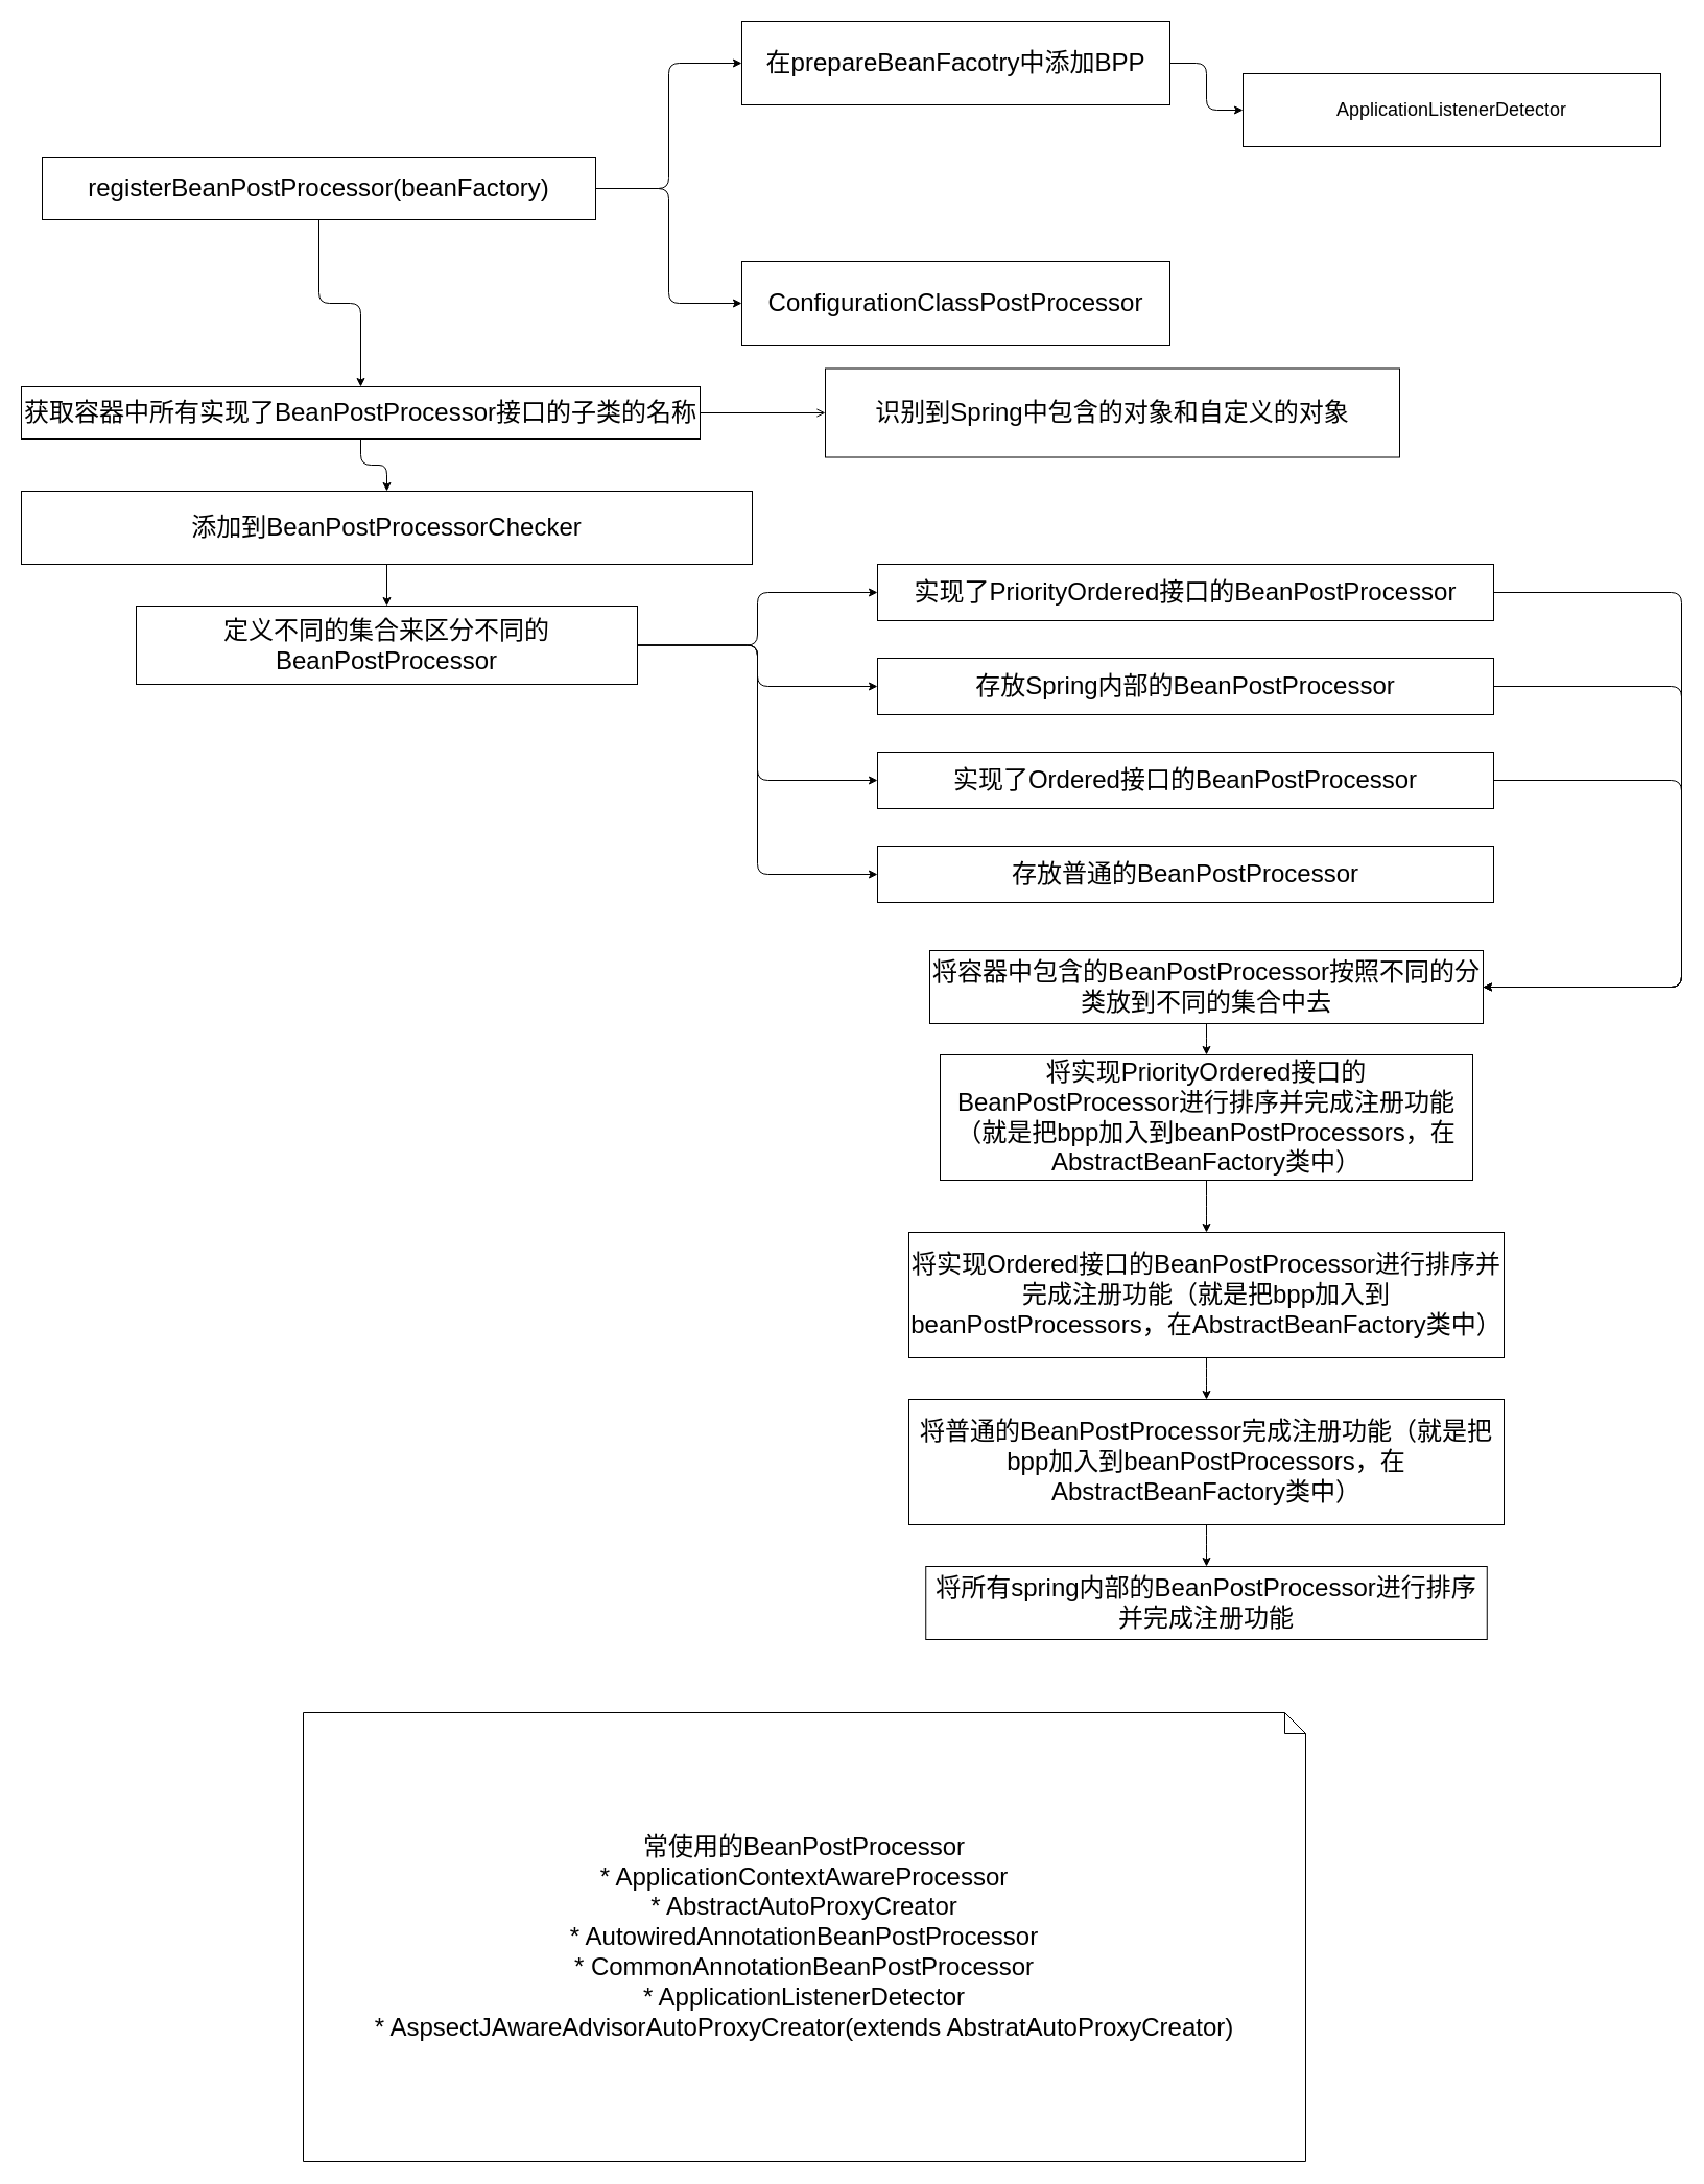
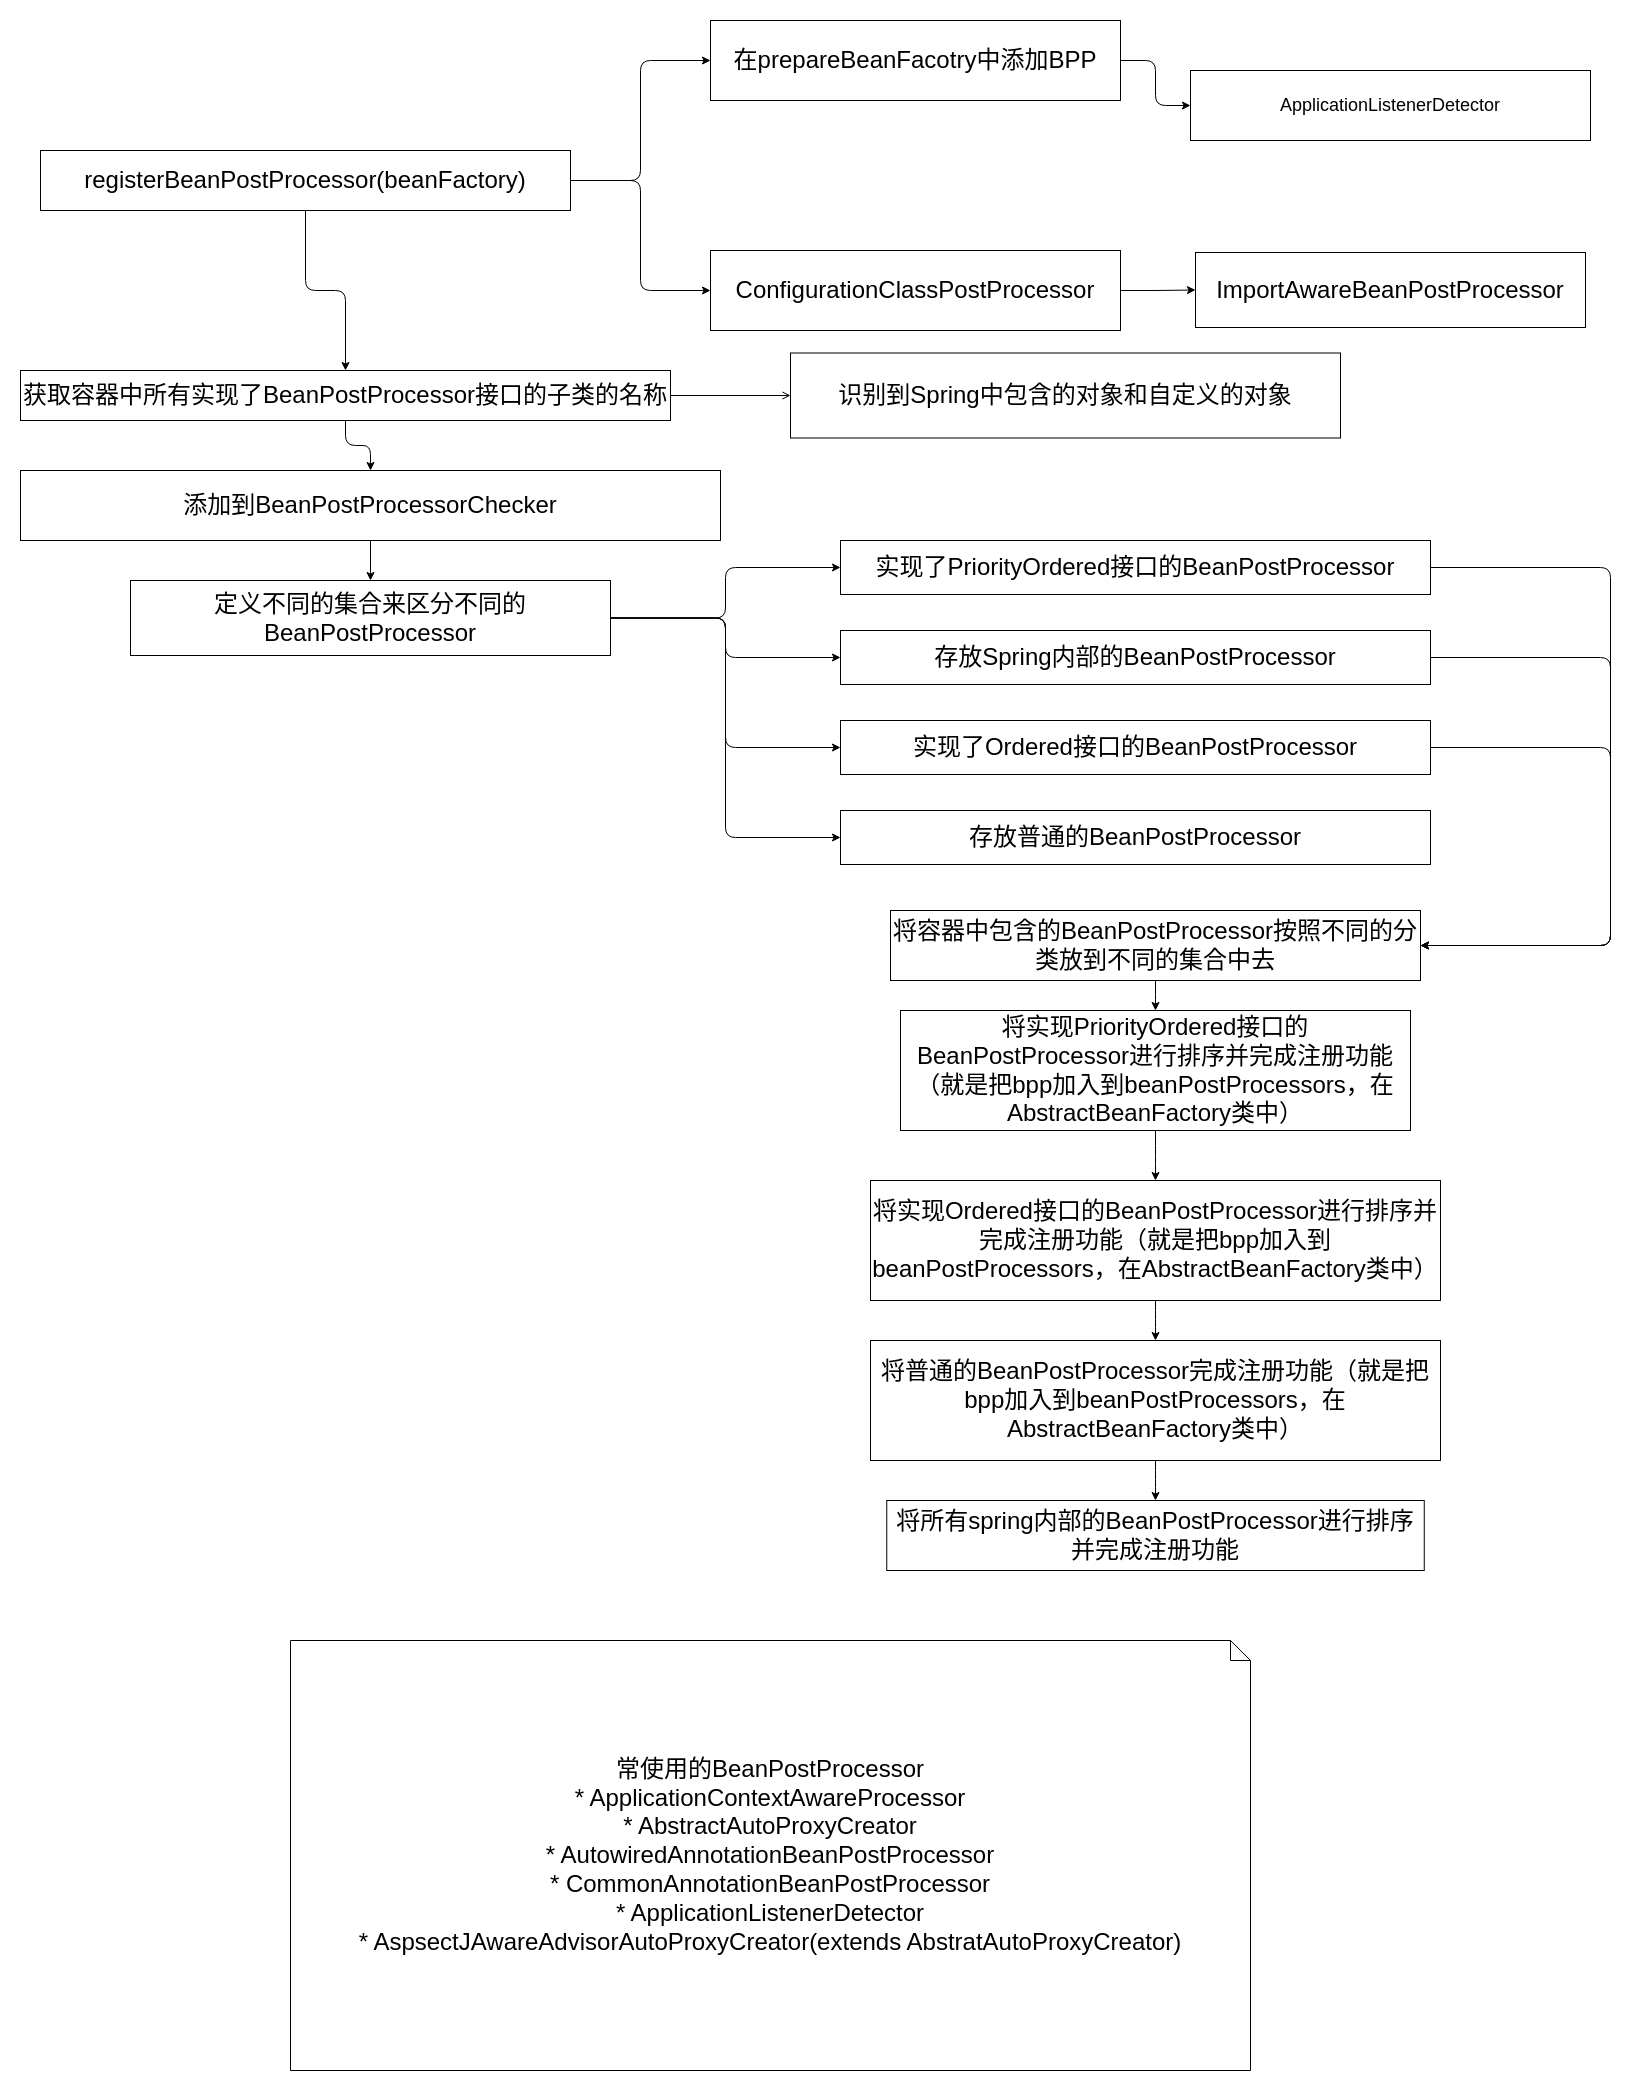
  <mxCell id="0" />
  <mxCell id="1" parent="0" />
  <mxCell id="2" style="edgeStyle=orthogonalEdgeStyle;html=1;exitX=1;exitY=0.5;exitDx=0;exitDy=0;entryX=0;entryY=0.5;entryDx=0;entryDy=0;fontSize=24;" parent="1" source="5" target="7" edge="1"><mxGeometry relative="1" as="geometry" /></mxCell>
  <mxCell id="3" style="edgeStyle=orthogonalEdgeStyle;html=1;exitX=1;exitY=0.5;exitDx=0;exitDy=0;entryX=0;entryY=0.5;entryDx=0;entryDy=0;fontSize=18;" parent="1" source="5" target="10" edge="1"><mxGeometry relative="1" as="geometry" /></mxCell>
  <mxCell id="4" style="edgeStyle=orthogonalEdgeStyle;html=1;exitX=0.5;exitY=1;exitDx=0;exitDy=0;entryX=0.5;entryY=0;entryDx=0;entryDy=0;fontSize=24;" parent="1" source="5" target="14" edge="1"><mxGeometry relative="1" as="geometry" /></mxCell>
  <mxCell id="5" value="&lt;font style=&quot;font-size: 24px&quot;&gt;registerBeanPostProcessor(beanFactory)&lt;/font&gt;" style="whiteSpace=wrap;html=1;" parent="1" vertex="1"><mxGeometry x="40" y="150" width="530" height="60" as="geometry" /></mxCell>
  <mxCell id="6" style="edgeStyle=orthogonalEdgeStyle;html=1;exitX=1;exitY=0.5;exitDx=0;exitDy=0;fontSize=18;" parent="1" source="7" target="8" edge="1"><mxGeometry relative="1" as="geometry" /></mxCell>
  <mxCell id="7" value="&lt;font style=&quot;font-size: 24px&quot;&gt;在prepareBeanFacotry中添加BPP&lt;/font&gt;" style="whiteSpace=wrap;html=1;" parent="1" vertex="1"><mxGeometry x="710" y="20" width="410" height="80" as="geometry" /></mxCell>
  <mxCell id="8" value="ApplicationListenerDetector" style="whiteSpace=wrap;html=1;fontSize=18;" parent="1" vertex="1"><mxGeometry x="1190" y="70" width="400" height="70" as="geometry" /></mxCell>
+ <mxCell id="9" value="" style="edgeStyle=orthogonalEdgeStyle;html=1;fontSize=18;" parent="1" source="10" target="11" edge="1"><mxGeometry relative="1" as="geometry" /></mxCell>
  <mxCell id="10" value="&lt;span style=&quot;font-size: 24px&quot;&gt;ConfigurationClassPostProcessor&lt;/span&gt;" style="whiteSpace=wrap;html=1;" parent="1" vertex="1"><mxGeometry x="710" y="250" width="410" height="80" as="geometry" /></mxCell>
+ <mxCell id="11" value="&lt;font style=&quot;font-size: 24px&quot;&gt;ImportAwareBeanPostProcessor&lt;/font&gt;" style="whiteSpace=wrap;html=1;" parent="1" vertex="1"><mxGeometry x="1195" y="252" width="390" height="75" as="geometry" /></mxCell>
  <mxCell id="12" value="" style="edgeStyle=orthogonalEdgeStyle;html=1;fontSize=24;" parent="1" source="14" target="16" edge="1"><mxGeometry relative="1" as="geometry" /></mxCell>
  <mxCell id="13" style="edgeStyle=orthogonalEdgeStyle;html=1;exitX=1;exitY=0.5;exitDx=0;exitDy=0;entryX=0;entryY=0.5;entryDx=0;entryDy=0;fontSize=24;endArrow=open;" parent="1" source="14" target="17" edge="1"><mxGeometry relative="1" as="geometry" /></mxCell>
  <mxCell id="14" value="&lt;font style=&quot;font-size: 24px&quot;&gt;获取容器中所有实现了BeanPostProcessor接口的子类的名称&lt;/font&gt;" style="whiteSpace=wrap;html=1;" parent="1" vertex="1"><mxGeometry x="20" y="370" width="650" height="50" as="geometry" /></mxCell>
  <mxCell id="15" value="" style="edgeStyle=orthogonalEdgeStyle;html=1;fontSize=24;" parent="1" source="16" target="22" edge="1"><mxGeometry relative="1" as="geometry" /></mxCell>
  <mxCell id="16" value="&lt;font style=&quot;font-size: 24px&quot;&gt;添加到BeanPostProcessorChecker&lt;/font&gt;" style="whiteSpace=wrap;html=1;" parent="1" vertex="1"><mxGeometry x="20" y="470" width="700" height="70" as="geometry" /></mxCell>
  <mxCell id="17" value="&lt;span&gt;识别到Spring中包含的对象和自定义的对象&lt;/span&gt;" style="whiteSpace=wrap;html=1;fontSize=24;" parent="1" vertex="1"><mxGeometry x="790" y="352.5" width="550" height="85" as="geometry" /></mxCell>
  <mxCell id="18" value="" style="edgeStyle=orthogonalEdgeStyle;html=1;fontSize=24;" parent="1" source="22" target="24" edge="1"><mxGeometry relative="1" as="geometry" /></mxCell>
  <mxCell id="19" style="edgeStyle=orthogonalEdgeStyle;html=1;exitX=1;exitY=0.5;exitDx=0;exitDy=0;entryX=0;entryY=0.5;entryDx=0;entryDy=0;fontSize=24;" parent="1" source="22" target="26" edge="1"><mxGeometry relative="1" as="geometry" /></mxCell>
  <mxCell id="20" style="edgeStyle=orthogonalEdgeStyle;html=1;exitX=1;exitY=0.5;exitDx=0;exitDy=0;entryX=0;entryY=0.5;entryDx=0;entryDy=0;fontSize=24;" parent="1" source="22" target="28" edge="1"><mxGeometry relative="1" as="geometry" /></mxCell>
  <mxCell id="21" style="edgeStyle=orthogonalEdgeStyle;html=1;exitX=1;exitY=0.5;exitDx=0;exitDy=0;entryX=0;entryY=0.5;entryDx=0;entryDy=0;fontSize=24;" parent="1" source="22" target="29" edge="1"><mxGeometry relative="1" as="geometry" /></mxCell>
  <mxCell id="22" value="&lt;font style=&quot;font-size: 24px&quot;&gt;定义不同的集合来区分不同的BeanPostProcessor&lt;/font&gt;" style="whiteSpace=wrap;html=1;" parent="1" vertex="1"><mxGeometry x="130" y="580" width="480" height="75" as="geometry" /></mxCell>
  <mxCell id="23" style="edgeStyle=elbowEdgeStyle;html=1;exitX=1;exitY=0.5;exitDx=0;exitDy=0;fontSize=24;" parent="1" source="24" target="31" edge="1"><mxGeometry relative="1" as="geometry"><Array as="points"><mxPoint x="1610" y="710" /></Array></mxGeometry></mxCell>
  <mxCell id="24" value="&lt;font style=&quot;font-size: 24px&quot;&gt;实现了PriorityOrdered接口的BeanPostProcessor&lt;/font&gt;" style="whiteSpace=wrap;html=1;" parent="1" vertex="1"><mxGeometry x="840" y="540" width="590" height="54" as="geometry" /></mxCell>
  <mxCell id="25" style="edgeStyle=elbowEdgeStyle;html=1;exitX=1;exitY=0.5;exitDx=0;exitDy=0;fontSize=24;" parent="1" source="26" target="31" edge="1"><mxGeometry relative="1" as="geometry"><Array as="points"><mxPoint x="1610" y="720" /></Array></mxGeometry></mxCell>
  <mxCell id="26" value="&lt;span style=&quot;font-size: 24px&quot;&gt;存放Spring内部的BeanPostProcessor&lt;/span&gt;" style="whiteSpace=wrap;html=1;" parent="1" vertex="1"><mxGeometry x="840" y="630" width="590" height="54" as="geometry" /></mxCell>
  <mxCell id="27" style="edgeStyle=elbowEdgeStyle;html=1;exitX=1;exitY=0.5;exitDx=0;exitDy=0;fontSize=24;" parent="1" source="28" target="31" edge="1"><mxGeometry relative="1" as="geometry"><Array as="points"><mxPoint x="1610" y="820" /></Array></mxGeometry></mxCell>
  <mxCell id="28" value="&lt;font style=&quot;font-size: 24px&quot;&gt;实现了Ordered接口的BeanPostProcessor&lt;/font&gt;" style="whiteSpace=wrap;html=1;" parent="1" vertex="1"><mxGeometry x="840" y="720" width="590" height="54" as="geometry" /></mxCell>
  <mxCell id="29" value="&lt;span style=&quot;font-size: 24px&quot;&gt;存放普通的BeanPostProcessor&lt;/span&gt;" style="whiteSpace=wrap;html=1;" parent="1" vertex="1"><mxGeometry x="840" y="810" width="590" height="54" as="geometry" /></mxCell>
  <mxCell id="30" value="" style="edgeStyle=elbowEdgeStyle;html=1;fontSize=24;" parent="1" source="31" target="33" edge="1"><mxGeometry relative="1" as="geometry" /></mxCell>
  <mxCell id="31" value="&lt;font style=&quot;font-size: 24px&quot;&gt;将容器中包含的BeanPostProcessor按照不同的分类放到不同的集合中去&lt;/font&gt;" style="whiteSpace=wrap;html=1;" parent="1" vertex="1"><mxGeometry x="890" y="910" width="530" height="70" as="geometry" /></mxCell>
  <mxCell id="32" value="" style="edgeStyle=elbowEdgeStyle;html=1;fontSize=24;" parent="1" source="33" target="35" edge="1"><mxGeometry relative="1" as="geometry" /></mxCell>
  <mxCell id="33" value="&lt;font style=&quot;font-size: 24px&quot;&gt;将实现PriorityOrdered接口的BeanPostProcessor进行排序并完成注册功能（就是把bpp加入到beanPostProcessors，在AbstractBeanFactory类中）&lt;/font&gt;" style="whiteSpace=wrap;html=1;" parent="1" vertex="1"><mxGeometry x="900" y="1010" width="510" height="120" as="geometry" /></mxCell>
  <mxCell id="34" value="" style="edgeStyle=elbowEdgeStyle;html=1;fontSize=24;" parent="1" source="35" target="37" edge="1"><mxGeometry relative="1" as="geometry" /></mxCell>
  <mxCell id="35" value="&lt;font style=&quot;font-size: 24px&quot;&gt;将实现Ordered接口的BeanPostProcessor进行排序并完成注册功能（就是把bpp加入到beanPostProcessors，在AbstractBeanFactory类中）&lt;/font&gt;" style="whiteSpace=wrap;html=1;" parent="1" vertex="1"><mxGeometry x="870" y="1180" width="570" height="120" as="geometry" /></mxCell>
  <mxCell id="36" value="" style="edgeStyle=elbowEdgeStyle;html=1;fontSize=24;" parent="1" source="37" target="38" edge="1"><mxGeometry relative="1" as="geometry" /></mxCell>
  <mxCell id="37" value="&lt;font style=&quot;font-size: 24px&quot;&gt;将普通的BeanPostProcessor完成注册功能（就是把bpp加入到beanPostProcessors，在AbstractBeanFactory类中）&lt;/font&gt;" style="whiteSpace=wrap;html=1;" parent="1" vertex="1"><mxGeometry x="870" y="1340" width="570" height="120" as="geometry" /></mxCell>
  <mxCell id="38" value="&lt;font style=&quot;font-size: 24px&quot;&gt;将所有spring内部的BeanPostProcessor进行排序并完成注册功能&lt;/font&gt;" style="whiteSpace=wrap;html=1;" parent="1" vertex="1"><mxGeometry x="886.25" y="1500" width="537.5" height="70" as="geometry" /></mxCell>
  <mxCell id="39" value="常使用的BeanPostProcessor&lt;br&gt;* ApplicationContextAwareProcessor&lt;br&gt;* AbstractAutoProxyCreator&lt;br&gt;* AutowiredAnnotationBeanPostProcessor&lt;br&gt;* CommonAnnotationBeanPostProcessor&lt;br&gt;* ApplicationListenerDetector&lt;br&gt;* AspsectJAwareAdvisorAutoProxyCreator(extends AbstratAutoProxyCreator)" style="shape=note;size=20;whiteSpace=wrap;html=1;fontSize=24;" parent="1" vertex="1"><mxGeometry x="290" y="1640" width="960" height="430" as="geometry" /></mxCell>
